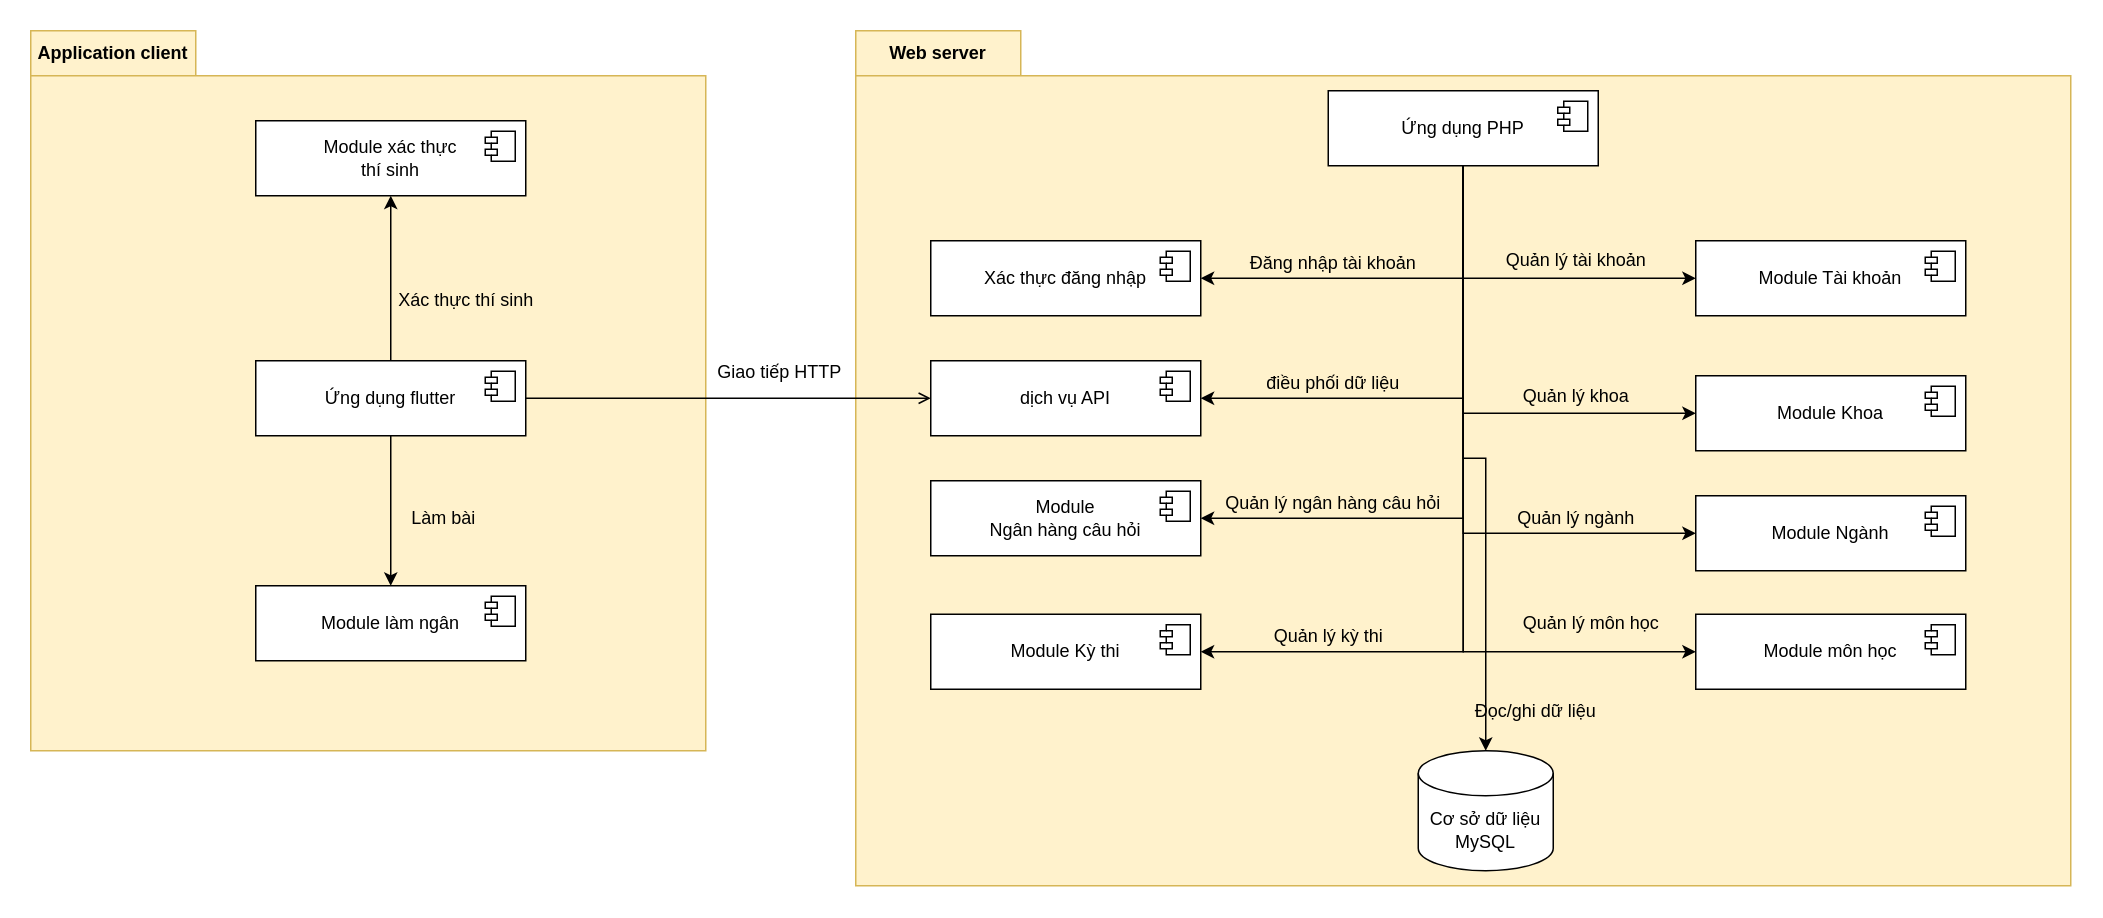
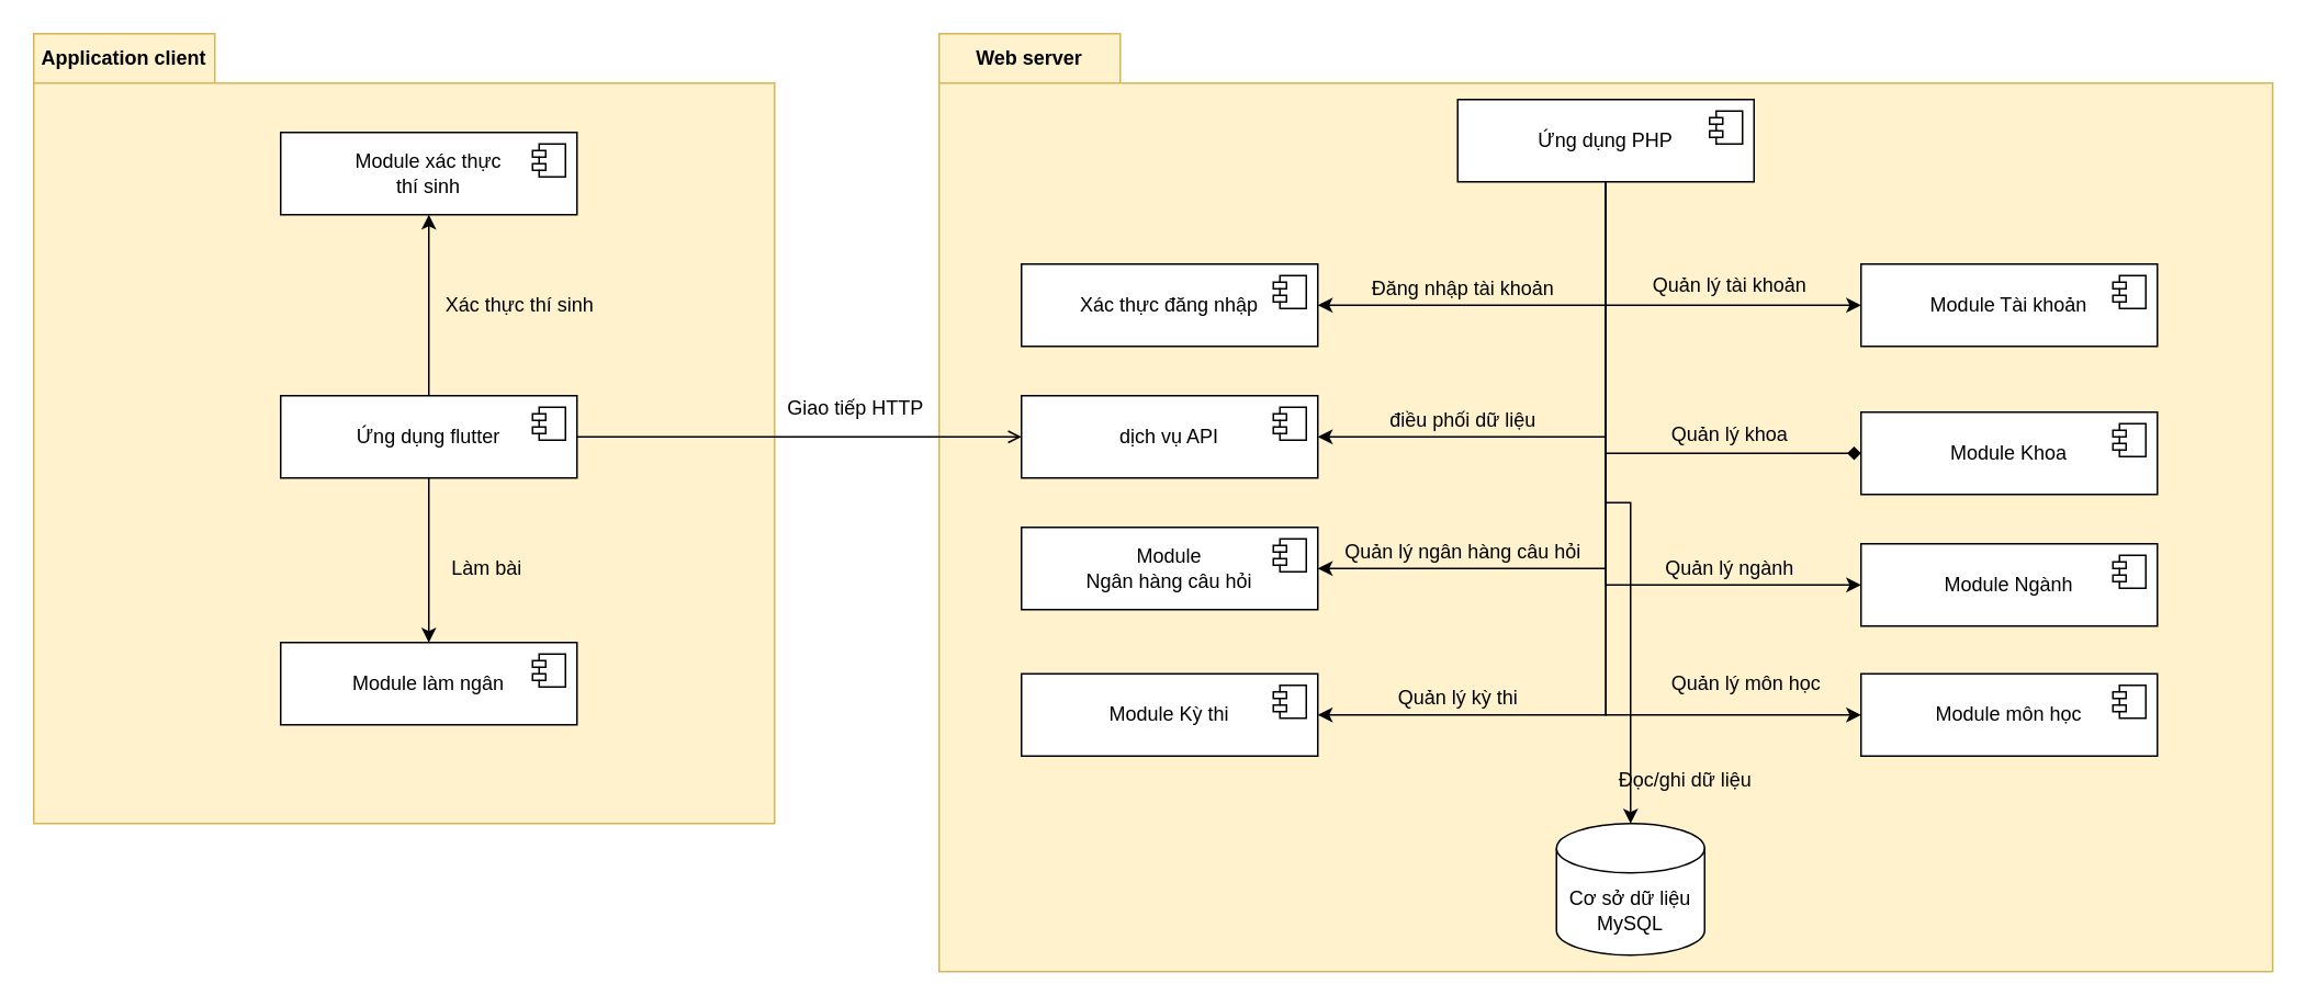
  <mxCell id="0" />
  <mxCell id="1" parent="0" />
  <mxCell id="2" value="Application client" style="shape=folder;fontStyle=1;tabWidth=110;tabHeight=30;tabPosition=left;html=1;boundedLbl=1;labelInHeader=1;container=0;collapsible=0;whiteSpace=wrap;fillColor=#fff2cc;strokeColor=#d6b656;" vertex="1" parent="1"><mxGeometry x="20" y="20" width="450" height="480" as="geometry" /></mxCell>
  <mxCell id="3" value="Web server" style="shape=folder;fontStyle=1;tabWidth=110;tabHeight=30;tabPosition=left;html=1;boundedLbl=1;labelInHeader=1;container=0;collapsible=0;whiteSpace=wrap;fillColor=#fff2cc;strokeColor=#d6b656;" vertex="1" parent="1"><mxGeometry x="570" y="20" width="810" height="570" as="geometry" /></mxCell>
  <mxCell id="4" style="edgeStyle=orthogonalEdgeStyle;rounded=0;orthogonalLoop=1;jettySize=auto;html=1;entryX=0;entryY=0.5;entryDx=0;entryDy=0;endArrow=open;" edge="1" parent="1" source="47" target="32"><mxGeometry relative="1" as="geometry" /></mxCell>
  <mxCell id="5" value="Giao tiếp HTTP" style="text;html=1;align=center;verticalAlign=middle;resizable=0;points=[];autosize=1;strokeColor=none;fillColor=none;" vertex="1" parent="1"><mxGeometry x="464" y="233" width="110" height="30" as="geometry" /></mxCell>
  <mxCell id="6" value="" style="html=1;strokeColor=none;resizeWidth=1;resizeHeight=1;fillColor=none;part=1;connectable=0;allowArrows=0;deletable=0;whiteSpace=wrap;" vertex="1" parent="1"><mxGeometry x="570" y="50" width="810" height="287" as="geometry"><mxPoint y="30" as="offset" /></mxGeometry></mxCell>
  <mxCell id="7" value="Cơ sở dữ liệu MySQL" style="shape=cylinder3;whiteSpace=wrap;html=1;boundedLbl=1;backgroundOutline=1;size=15;" vertex="1" parent="1"><mxGeometry x="945" y="500" width="90" height="80" as="geometry" /></mxCell>
  <mxCell id="8" value="Module Kỳ thi" style="html=1;dropTarget=0;whiteSpace=wrap;" vertex="1" parent="1"><mxGeometry x="620" y="409" width="180" height="50" as="geometry" /></mxCell>
  <mxCell id="9" value="" style="shape=module;jettyWidth=8;jettyHeight=4;" vertex="1" parent="8"><mxGeometry x="1" width="20" height="20" relative="1" as="geometry"><mxPoint x="-27" y="7" as="offset" /></mxGeometry></mxCell>
  <mxCell id="10" value="Xác thực đăng nhập" style="html=1;dropTarget=0;whiteSpace=wrap;" vertex="1" parent="1"><mxGeometry x="620" y="160" width="180" height="50" as="geometry" /></mxCell>
  <mxCell id="11" value="" style="shape=module;jettyWidth=8;jettyHeight=4;" vertex="1" parent="10"><mxGeometry x="1" width="20" height="20" relative="1" as="geometry"><mxPoint x="-27" y="7" as="offset" /></mxGeometry></mxCell>
  <mxCell id="12" style="edgeStyle=orthogonalEdgeStyle;rounded=0;orthogonalLoop=1;jettySize=auto;html=1;entryX=1;entryY=0.5;entryDx=0;entryDy=0;" edge="1" parent="1" source="20" target="32"><mxGeometry relative="1" as="geometry"><Array as="points"><mxPoint x="975" y="265" /></Array></mxGeometry></mxCell>
  <mxCell id="13" style="edgeStyle=orthogonalEdgeStyle;rounded=0;orthogonalLoop=1;jettySize=auto;html=1;entryX=1;entryY=0.5;entryDx=0;entryDy=0;" edge="1" parent="1" source="20" target="10"><mxGeometry relative="1" as="geometry"><Array as="points"><mxPoint x="975" y="185" /></Array></mxGeometry></mxCell>
  <mxCell id="14" style="edgeStyle=orthogonalEdgeStyle;rounded=0;orthogonalLoop=1;jettySize=auto;html=1;entryX=1;entryY=0.5;entryDx=0;entryDy=0;" edge="1" parent="1" source="20" target="30"><mxGeometry relative="1" as="geometry"><Array as="points"><mxPoint x="975" y="345" /></Array></mxGeometry></mxCell>
  <mxCell id="15" style="edgeStyle=orthogonalEdgeStyle;rounded=0;orthogonalLoop=1;jettySize=auto;html=1;entryX=1;entryY=0.5;entryDx=0;entryDy=0;" edge="1" parent="1" source="20" target="8"><mxGeometry relative="1" as="geometry"><Array as="points"><mxPoint x="975" y="434" /></Array></mxGeometry></mxCell>
  <mxCell id="16" style="edgeStyle=orthogonalEdgeStyle;rounded=0;orthogonalLoop=1;jettySize=auto;html=1;entryX=0;entryY=0.5;entryDx=0;entryDy=0;" edge="1" parent="1" source="20" target="28"><mxGeometry relative="1" as="geometry"><Array as="points"><mxPoint x="975" y="185" /></Array></mxGeometry></mxCell>
- <mxCell id="17" style="edgeStyle=orthogonalEdgeStyle;rounded=0;orthogonalLoop=1;jettySize=auto;html=1;entryX=0;entryY=0.5;entryDx=0;entryDy=0;" edge="1" parent="1" source="20" target="22"><mxGeometry relative="1" as="geometry"><Array as="points"><mxPoint x="975" y="275" /></Array></mxGeometry></mxCell>
+ <mxCell id="17" style="edgeStyle=orthogonalEdgeStyle;rounded=0;orthogonalLoop=1;jettySize=auto;html=1;entryX=0;entryY=0.5;entryDx=0;entryDy=0;endArrow=diamond;" edge="1" parent="1" source="20" target="22"><mxGeometry relative="1" as="geometry"><Array as="points"><mxPoint x="975" y="275" /></Array></mxGeometry></mxCell>
  <mxCell id="18" style="edgeStyle=orthogonalEdgeStyle;rounded=0;orthogonalLoop=1;jettySize=auto;html=1;entryX=0;entryY=0.5;entryDx=0;entryDy=0;" edge="1" parent="1" source="20" target="24"><mxGeometry relative="1" as="geometry"><Array as="points"><mxPoint x="975" y="355" /></Array></mxGeometry></mxCell>
  <mxCell id="19" style="edgeStyle=orthogonalEdgeStyle;rounded=0;orthogonalLoop=1;jettySize=auto;html=1;entryX=0;entryY=0.5;entryDx=0;entryDy=0;" edge="1" parent="1" source="20" target="26"><mxGeometry relative="1" as="geometry"><Array as="points"><mxPoint x="975" y="434" /></Array></mxGeometry></mxCell>
  <mxCell id="20" value="Ứng dụng PHP" style="html=1;dropTarget=0;whiteSpace=wrap;" vertex="1" parent="1"><mxGeometry x="885" y="60" width="180" height="50" as="geometry" /></mxCell>
  <mxCell id="21" value="" style="shape=module;jettyWidth=8;jettyHeight=4;" vertex="1" parent="20"><mxGeometry x="1" width="20" height="20" relative="1" as="geometry"><mxPoint x="-27" y="7" as="offset" /></mxGeometry></mxCell>
  <mxCell id="22" value="Module Khoa" style="html=1;dropTarget=0;whiteSpace=wrap;" vertex="1" parent="1"><mxGeometry x="1130" y="250" width="180" height="50" as="geometry" /></mxCell>
  <mxCell id="23" value="" style="shape=module;jettyWidth=8;jettyHeight=4;" vertex="1" parent="22"><mxGeometry x="1" width="20" height="20" relative="1" as="geometry"><mxPoint x="-27" y="7" as="offset" /></mxGeometry></mxCell>
  <mxCell id="24" value="Module Ngành" style="html=1;dropTarget=0;whiteSpace=wrap;" vertex="1" parent="1"><mxGeometry x="1130" y="330" width="180" height="50" as="geometry" /></mxCell>
  <mxCell id="25" value="" style="shape=module;jettyWidth=8;jettyHeight=4;" vertex="1" parent="24"><mxGeometry x="1" width="20" height="20" relative="1" as="geometry"><mxPoint x="-27" y="7" as="offset" /></mxGeometry></mxCell>
  <mxCell id="26" value="Module môn học" style="html=1;dropTarget=0;whiteSpace=wrap;" vertex="1" parent="1"><mxGeometry x="1130" y="409" width="180" height="50" as="geometry" /></mxCell>
  <mxCell id="27" value="" style="shape=module;jettyWidth=8;jettyHeight=4;" vertex="1" parent="26"><mxGeometry x="1" width="20" height="20" relative="1" as="geometry"><mxPoint x="-27" y="7" as="offset" /></mxGeometry></mxCell>
  <mxCell id="28" value="Module Tài khoản" style="html=1;dropTarget=0;whiteSpace=wrap;" vertex="1" parent="1"><mxGeometry x="1130" y="160" width="180" height="50" as="geometry" /></mxCell>
  <mxCell id="29" value="" style="shape=module;jettyWidth=8;jettyHeight=4;" vertex="1" parent="28"><mxGeometry x="1" width="20" height="20" relative="1" as="geometry"><mxPoint x="-27" y="7" as="offset" /></mxGeometry></mxCell>
  <mxCell id="30" value="Module&lt;br&gt;Ngân hàng câu hỏi" style="html=1;dropTarget=0;whiteSpace=wrap;" vertex="1" parent="1"><mxGeometry x="620" y="320" width="180" height="50" as="geometry" /></mxCell>
  <mxCell id="31" value="" style="shape=module;jettyWidth=8;jettyHeight=4;" vertex="1" parent="30"><mxGeometry x="1" width="20" height="20" relative="1" as="geometry"><mxPoint x="-27" y="7" as="offset" /></mxGeometry></mxCell>
  <mxCell id="32" value="dịch vụ API" style="html=1;dropTarget=0;whiteSpace=wrap;" vertex="1" parent="1"><mxGeometry x="620" y="240" width="180" height="50" as="geometry" /></mxCell>
  <mxCell id="33" value="" style="shape=module;jettyWidth=8;jettyHeight=4;" vertex="1" parent="32"><mxGeometry x="1" width="20" height="20" relative="1" as="geometry"><mxPoint x="-27" y="7" as="offset" /></mxGeometry></mxCell>
  <mxCell id="34" style="edgeStyle=orthogonalEdgeStyle;rounded=0;orthogonalLoop=1;jettySize=auto;html=1;entryX=0.5;entryY=0;entryDx=0;entryDy=0;entryPerimeter=0;" edge="1" parent="1" source="20" target="7"><mxGeometry relative="1" as="geometry" /></mxCell>
  <mxCell id="35" value="Quản lý tài khoản" style="text;html=1;align=center;verticalAlign=middle;resizable=0;points=[];autosize=1;strokeColor=none;fillColor=none;" vertex="1" parent="1"><mxGeometry x="990" y="158" width="120" height="30" as="geometry" /></mxCell>
  <mxCell id="36" value="Quản lý khoa" style="text;html=1;align=center;verticalAlign=middle;resizable=0;points=[];autosize=1;strokeColor=none;fillColor=none;" vertex="1" parent="1"><mxGeometry x="1005" y="249" width="90" height="30" as="geometry" /></mxCell>
  <mxCell id="37" value="Quản lý ngành" style="text;html=1;align=center;verticalAlign=middle;resizable=0;points=[];autosize=1;strokeColor=none;fillColor=none;" vertex="1" parent="1"><mxGeometry x="1000" y="330" width="100" height="30" as="geometry" /></mxCell>
  <mxCell id="38" value="Quản lý môn học" style="text;html=1;align=center;verticalAlign=middle;resizable=0;points=[];autosize=1;strokeColor=none;fillColor=none;" vertex="1" parent="1"><mxGeometry x="1005" y="400" width="110" height="30" as="geometry" /></mxCell>
  <mxCell id="39" value="Quản lý kỳ thi" style="text;html=1;align=center;verticalAlign=middle;resizable=0;points=[];autosize=1;strokeColor=none;fillColor=none;" vertex="1" parent="1"><mxGeometry x="835" y="409" width="100" height="30" as="geometry" /></mxCell>
  <mxCell id="40" value="Quản lý ngân hàng câu hỏi" style="text;html=1;align=center;verticalAlign=middle;resizable=0;points=[];autosize=1;strokeColor=none;fillColor=none;" vertex="1" parent="1"><mxGeometry x="803" y="320" width="170" height="30" as="geometry" /></mxCell>
  <mxCell id="41" value="Đăng nhập tài khoản" style="text;html=1;align=center;verticalAlign=middle;resizable=0;points=[];autosize=1;strokeColor=none;fillColor=none;" vertex="1" parent="1"><mxGeometry x="823" y="160" width="130" height="30" as="geometry" /></mxCell>
  <mxCell id="42" value="điều phối dữ liệu" style="text;html=1;align=center;verticalAlign=middle;resizable=0;points=[];autosize=1;strokeColor=none;fillColor=none;" vertex="1" parent="1"><mxGeometry x="833" y="240" width="110" height="30" as="geometry" /></mxCell>
  <mxCell id="43" value="Đọc/ghi dữ liệu" style="text;html=1;align=center;verticalAlign=middle;resizable=0;points=[];autosize=1;strokeColor=none;fillColor=none;" vertex="1" parent="1"><mxGeometry x="973" y="459" width="100" height="30" as="geometry" /></mxCell>
  <mxCell id="44" value="" style="html=1;strokeColor=none;resizeWidth=1;resizeHeight=1;fillColor=none;part=1;connectable=0;allowArrows=0;deletable=0;whiteSpace=wrap;" vertex="1" parent="1"><mxGeometry x="20" y="50" width="450" height="287" as="geometry"><mxPoint y="30" as="offset" /></mxGeometry></mxCell>
  <mxCell id="45" style="edgeStyle=orthogonalEdgeStyle;rounded=0;orthogonalLoop=1;jettySize=auto;html=1;entryX=0.5;entryY=1;entryDx=0;entryDy=0;" edge="1" parent="1" source="47" target="49"><mxGeometry relative="1" as="geometry" /></mxCell>
  <mxCell id="46" style="edgeStyle=orthogonalEdgeStyle;rounded=0;orthogonalLoop=1;jettySize=auto;html=1;entryX=0.5;entryY=0;entryDx=0;entryDy=0;" edge="1" parent="1" source="47" target="51"><mxGeometry relative="1" as="geometry" /></mxCell>
  <mxCell id="47" value="Ứng dụng flutter" style="html=1;dropTarget=0;whiteSpace=wrap;" vertex="1" parent="1"><mxGeometry x="170" y="240" width="180" height="50" as="geometry" /></mxCell>
  <mxCell id="48" value="" style="shape=module;jettyWidth=8;jettyHeight=4;" vertex="1" parent="47"><mxGeometry x="1" width="20" height="20" relative="1" as="geometry"><mxPoint x="-27" y="7" as="offset" /></mxGeometry></mxCell>
  <mxCell id="49" value="Module xác thực&lt;br&gt;thí sinh" style="html=1;dropTarget=0;whiteSpace=wrap;" vertex="1" parent="1"><mxGeometry x="170" y="80" width="180" height="50" as="geometry" /></mxCell>
  <mxCell id="50" value="" style="shape=module;jettyWidth=8;jettyHeight=4;" vertex="1" parent="49"><mxGeometry x="1" width="20" height="20" relative="1" as="geometry"><mxPoint x="-27" y="7" as="offset" /></mxGeometry></mxCell>
  <mxCell id="51" value="Module làm ngân" style="html=1;dropTarget=0;whiteSpace=wrap;" vertex="1" parent="1"><mxGeometry x="170" y="390" width="180" height="50" as="geometry" /></mxCell>
  <mxCell id="52" value="" style="shape=module;jettyWidth=8;jettyHeight=4;" vertex="1" parent="51"><mxGeometry x="1" width="20" height="20" relative="1" as="geometry"><mxPoint x="-27" y="7" as="offset" /></mxGeometry></mxCell>
- <mxCell id="53" value="Xác thực thí sinh" style="text;html=1;align=center;verticalAlign=middle;resizable=0;points=[];autosize=1;strokeColor=none;fillColor=none;" vertex="1" parent="1"><mxGeometry x="255" y="185" width="110" height="30" as="geometry" /></mxCell>
+ <mxCell id="53" value="Xác thực thí sinh" style="text;html=1;align=center;verticalAlign=middle;resizable=0;points=[];autosize=1;strokeColor=none;fillColor=none;" vertex="1" parent="1"><mxGeometry x="260" y="170" width="110" height="30" as="geometry" /></mxCell>
  <mxCell id="54" value="Làm bài" style="text;html=1;align=center;verticalAlign=middle;resizable=0;points=[];autosize=1;strokeColor=none;fillColor=none;" vertex="1" parent="1"><mxGeometry x="260" y="330" width="70" height="30" as="geometry" /></mxCell>
